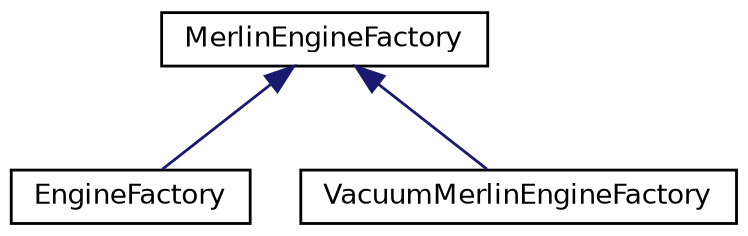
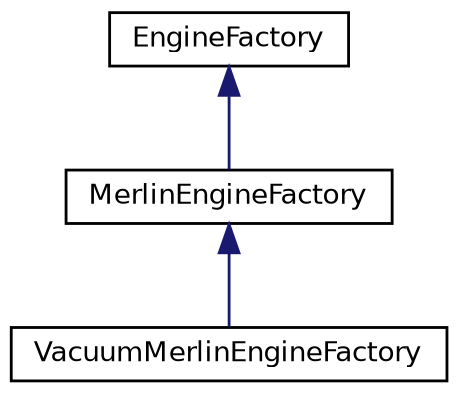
  digraph {
    rankdir=TB
    node [color=black fillcolor=white fontname=Helvetica fontsize=10 shape=record style=filled]
    edge [color=midnightblue dir=back fontname=Helvetica fontsize=10 labelfontname=Helvetica labelfontsize=10 style=solid]
    n1 [height=0.2 label=EngineFactory width=0.4]
    n2 [height=0.2 label=MerlinEngineFactory width=0.4]
    n3 [height=0.2 label=VacuumMerlinEngineFactory width=0.4]
-   n2 -> n1
+   n1 -> n2
    n2 -> n3
  }
